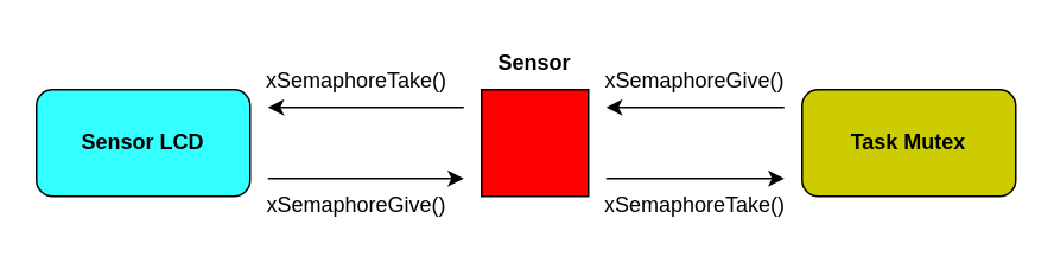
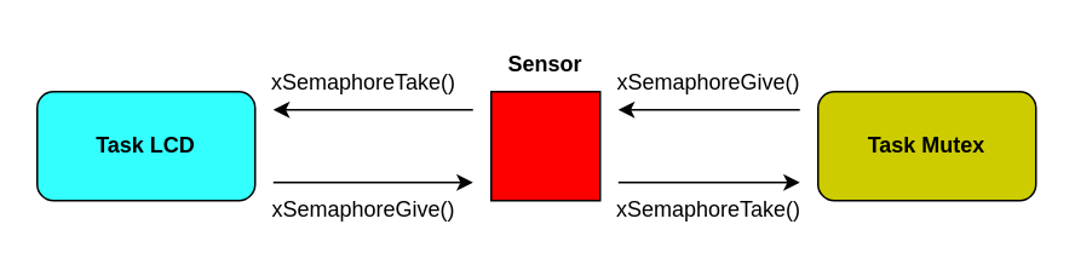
  <mxCell id="0" />
  <mxCell id="1" parent="0" />
- <mxCell id="2" value="&lt;b&gt;Sensor LCD&lt;/b&gt;" style="rounded=1;whiteSpace=wrap;html=1;fillColor=#33FFFF;" vertex="1" parent="1"><mxGeometry x="20" y="50" width="120" height="60" as="geometry" /></mxCell>
+ <mxCell id="2" value="&lt;b&gt;Task LCD&lt;/b&gt;" style="rounded=1;whiteSpace=wrap;html=1;fillColor=#33FFFF;" vertex="1" parent="1"><mxGeometry x="20" y="50" width="120" height="60" as="geometry" /></mxCell>
  <mxCell id="3" value="&lt;b&gt;Task Mutex&lt;/b&gt;" style="rounded=1;whiteSpace=wrap;html=1;fillColor=#CCCC00;" vertex="1" parent="1"><mxGeometry x="450" y="50" width="120" height="60" as="geometry" /></mxCell>
  <mxCell id="4" value="" style="rounded=0;whiteSpace=wrap;html=1;fillColor=#FF0000;" vertex="1" parent="1"><mxGeometry x="270" y="50" width="60" height="60" as="geometry" /></mxCell>
  <mxCell id="5" value="&lt;b&gt;Sensor&lt;/b&gt;" style="text;html=1;strokeColor=none;fillColor=none;align=center;verticalAlign=middle;whiteSpace=wrap;rounded=0;" vertex="1" parent="1"><mxGeometry x="270" y="20" width="60" height="30" as="geometry" /></mxCell>
  <mxCell id="6" value="" style="endArrow=classic;html=1;rounded=0;" edge="1" parent="1"><mxGeometry width="50" height="50" relative="1" as="geometry"><mxPoint x="150" y="100" as="sourcePoint" /><mxPoint x="260" y="100" as="targetPoint" /></mxGeometry></mxCell>
  <mxCell id="7" value="xSemaphoreGive()" style="text;html=1;strokeColor=none;fillColor=none;align=center;verticalAlign=middle;whiteSpace=wrap;rounded=0;" vertex="1" parent="1"><mxGeometry x="170" y="100" width="60" height="30" as="geometry" /></mxCell>
  <mxCell id="8" value="" style="endArrow=classic;html=1;rounded=0;" edge="1" parent="1"><mxGeometry width="50" height="50" relative="1" as="geometry"><mxPoint x="260" y="60" as="sourcePoint" /><mxPoint x="150" y="60" as="targetPoint" /></mxGeometry></mxCell>
  <mxCell id="9" value="xSemaphoreTake()" style="text;html=1;strokeColor=none;fillColor=none;align=center;verticalAlign=middle;whiteSpace=wrap;rounded=0;" vertex="1" parent="1"><mxGeometry x="170" y="30" width="60" height="30" as="geometry" /></mxCell>
  <mxCell id="10" value="xSemaphoreGive()" style="text;html=1;strokeColor=none;fillColor=none;align=center;verticalAlign=middle;whiteSpace=wrap;rounded=0;" vertex="1" parent="1"><mxGeometry x="360" y="30" width="60" height="30" as="geometry" /></mxCell>
  <mxCell id="11" value="" style="endArrow=classic;html=1;rounded=0;" edge="1" parent="1"><mxGeometry width="50" height="50" relative="1" as="geometry"><mxPoint x="440" y="60" as="sourcePoint" /><mxPoint x="340" y="60" as="targetPoint" /></mxGeometry></mxCell>
  <mxCell id="12" value="" style="endArrow=classic;html=1;rounded=0;" edge="1" parent="1"><mxGeometry width="50" height="50" relative="1" as="geometry"><mxPoint x="340" y="100" as="sourcePoint" /><mxPoint x="440" y="100" as="targetPoint" /></mxGeometry></mxCell>
  <mxCell id="13" value="xSemaphoreTake()" style="text;html=1;strokeColor=none;fillColor=none;align=center;verticalAlign=middle;whiteSpace=wrap;rounded=0;" vertex="1" parent="1"><mxGeometry x="360" y="100" width="60" height="30" as="geometry" /></mxCell>
